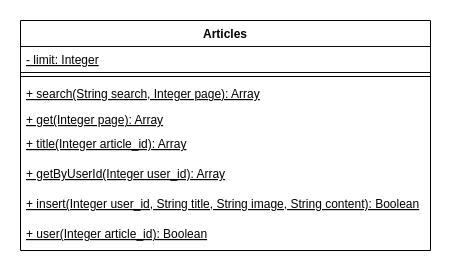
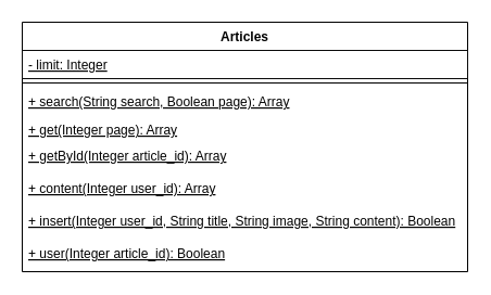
  <mxCell id="0" />
  <mxCell id="1" parent="0" />
  <mxCell id="2" value="Articles" style="swimlane;fontStyle=1;align=center;verticalAlign=top;childLayout=stackLayout;horizontal=1;startSize=26;horizontalStack=0;resizeParent=1;resizeParentMax=0;resizeLast=0;collapsible=1;marginBottom=0;" vertex="1" parent="1"><mxGeometry x="20" y="20" width="410" height="230" as="geometry" /></mxCell>
  <mxCell id="3" value="- limit: Integer" style="text;strokeColor=#0A0A0A;fillColor=none;align=left;verticalAlign=top;spacingLeft=4;spacingRight=4;overflow=hidden;rotatable=0;points=[[0,0.5],[1,0.5]];portConstraint=eastwest;fontStyle=4" vertex="1" parent="2"><mxGeometry y="26" width="410" height="26" as="geometry" /></mxCell>
  <mxCell id="4" value="" style="line;strokeWidth=1;fillColor=none;align=left;verticalAlign=middle;spacingTop=-1;spacingLeft=3;spacingRight=3;rotatable=0;labelPosition=right;points=[];portConstraint=eastwest;" vertex="1" parent="2"><mxGeometry y="52" width="410" height="8" as="geometry" /></mxCell>
- <mxCell id="5" value="+ search(String search, Integer page): Array" style="text;strokeColor=none;fillColor=none;align=left;verticalAlign=top;spacingLeft=4;spacingRight=4;overflow=hidden;rotatable=0;points=[[0,0.5],[1,0.5]];portConstraint=eastwest;fontStyle=4" vertex="1" parent="2"><mxGeometry y="60" width="410" height="26" as="geometry" /></mxCell>
+ <mxCell id="5" value="+ search(String search, Boolean page): Array" style="text;strokeColor=none;fillColor=none;align=left;verticalAlign=top;spacingLeft=4;spacingRight=4;overflow=hidden;rotatable=0;points=[[0,0.5],[1,0.5]];portConstraint=eastwest;fontStyle=4" vertex="1" parent="2"><mxGeometry y="60" width="410" height="26" as="geometry" /></mxCell>
  <mxCell id="6" value="+ get(Integer page): Array" style="text;strokeColor=none;fillColor=none;align=left;verticalAlign=top;spacingLeft=4;spacingRight=4;overflow=hidden;rotatable=0;points=[[0,0.5],[1,0.5]];portConstraint=eastwest;fontStyle=4" vertex="1" parent="2"><mxGeometry y="86" width="410" height="24" as="geometry" /></mxCell>
- <mxCell id="7" value="+ title(Integer article_id): Array" style="text;strokeColor=none;fillColor=none;align=left;verticalAlign=top;spacingLeft=4;spacingRight=4;overflow=hidden;rotatable=0;points=[[0,0.5],[1,0.5]];portConstraint=eastwest;fontStyle=4" vertex="1" parent="2"><mxGeometry y="110" width="410" height="30" as="geometry" /></mxCell>
- <mxCell id="8" value="+ getByUserId(Integer user_id): Array" style="text;strokeColor=none;fillColor=none;align=left;verticalAlign=top;spacingLeft=4;spacingRight=4;overflow=hidden;rotatable=0;points=[[0,0.5],[1,0.5]];portConstraint=eastwest;fontStyle=4" vertex="1" parent="2"><mxGeometry y="140" width="410" height="30" as="geometry" /></mxCell>
+ <mxCell id="7" value="+ getById(Integer article_id): Array" style="text;strokeColor=none;fillColor=none;align=left;verticalAlign=top;spacingLeft=4;spacingRight=4;overflow=hidden;rotatable=0;points=[[0,0.5],[1,0.5]];portConstraint=eastwest;fontStyle=4" vertex="1" parent="2"><mxGeometry y="110" width="410" height="30" as="geometry" /></mxCell>
+ <mxCell id="8" value="+ content(Integer user_id): Array" style="text;strokeColor=none;fillColor=none;align=left;verticalAlign=top;spacingLeft=4;spacingRight=4;overflow=hidden;rotatable=0;points=[[0,0.5],[1,0.5]];portConstraint=eastwest;fontStyle=4" vertex="1" parent="2"><mxGeometry y="140" width="410" height="30" as="geometry" /></mxCell>
  <mxCell id="9" value="+ insert(Integer user_id, String title, String image, String content): Boolean" style="text;strokeColor=none;fillColor=none;align=left;verticalAlign=top;spacingLeft=4;spacingRight=4;overflow=hidden;rotatable=0;points=[[0,0.5],[1,0.5]];portConstraint=eastwest;fontStyle=4" vertex="1" parent="2"><mxGeometry y="170" width="410" height="30" as="geometry" /></mxCell>
  <mxCell id="10" value="+ user(Integer article_id): Boolean" style="text;strokeColor=none;fillColor=none;align=left;verticalAlign=top;spacingLeft=4;spacingRight=4;overflow=hidden;rotatable=0;points=[[0,0.5],[1,0.5]];portConstraint=eastwest;fontStyle=4" vertex="1" parent="2"><mxGeometry y="200" width="410" height="30" as="geometry" /></mxCell>
